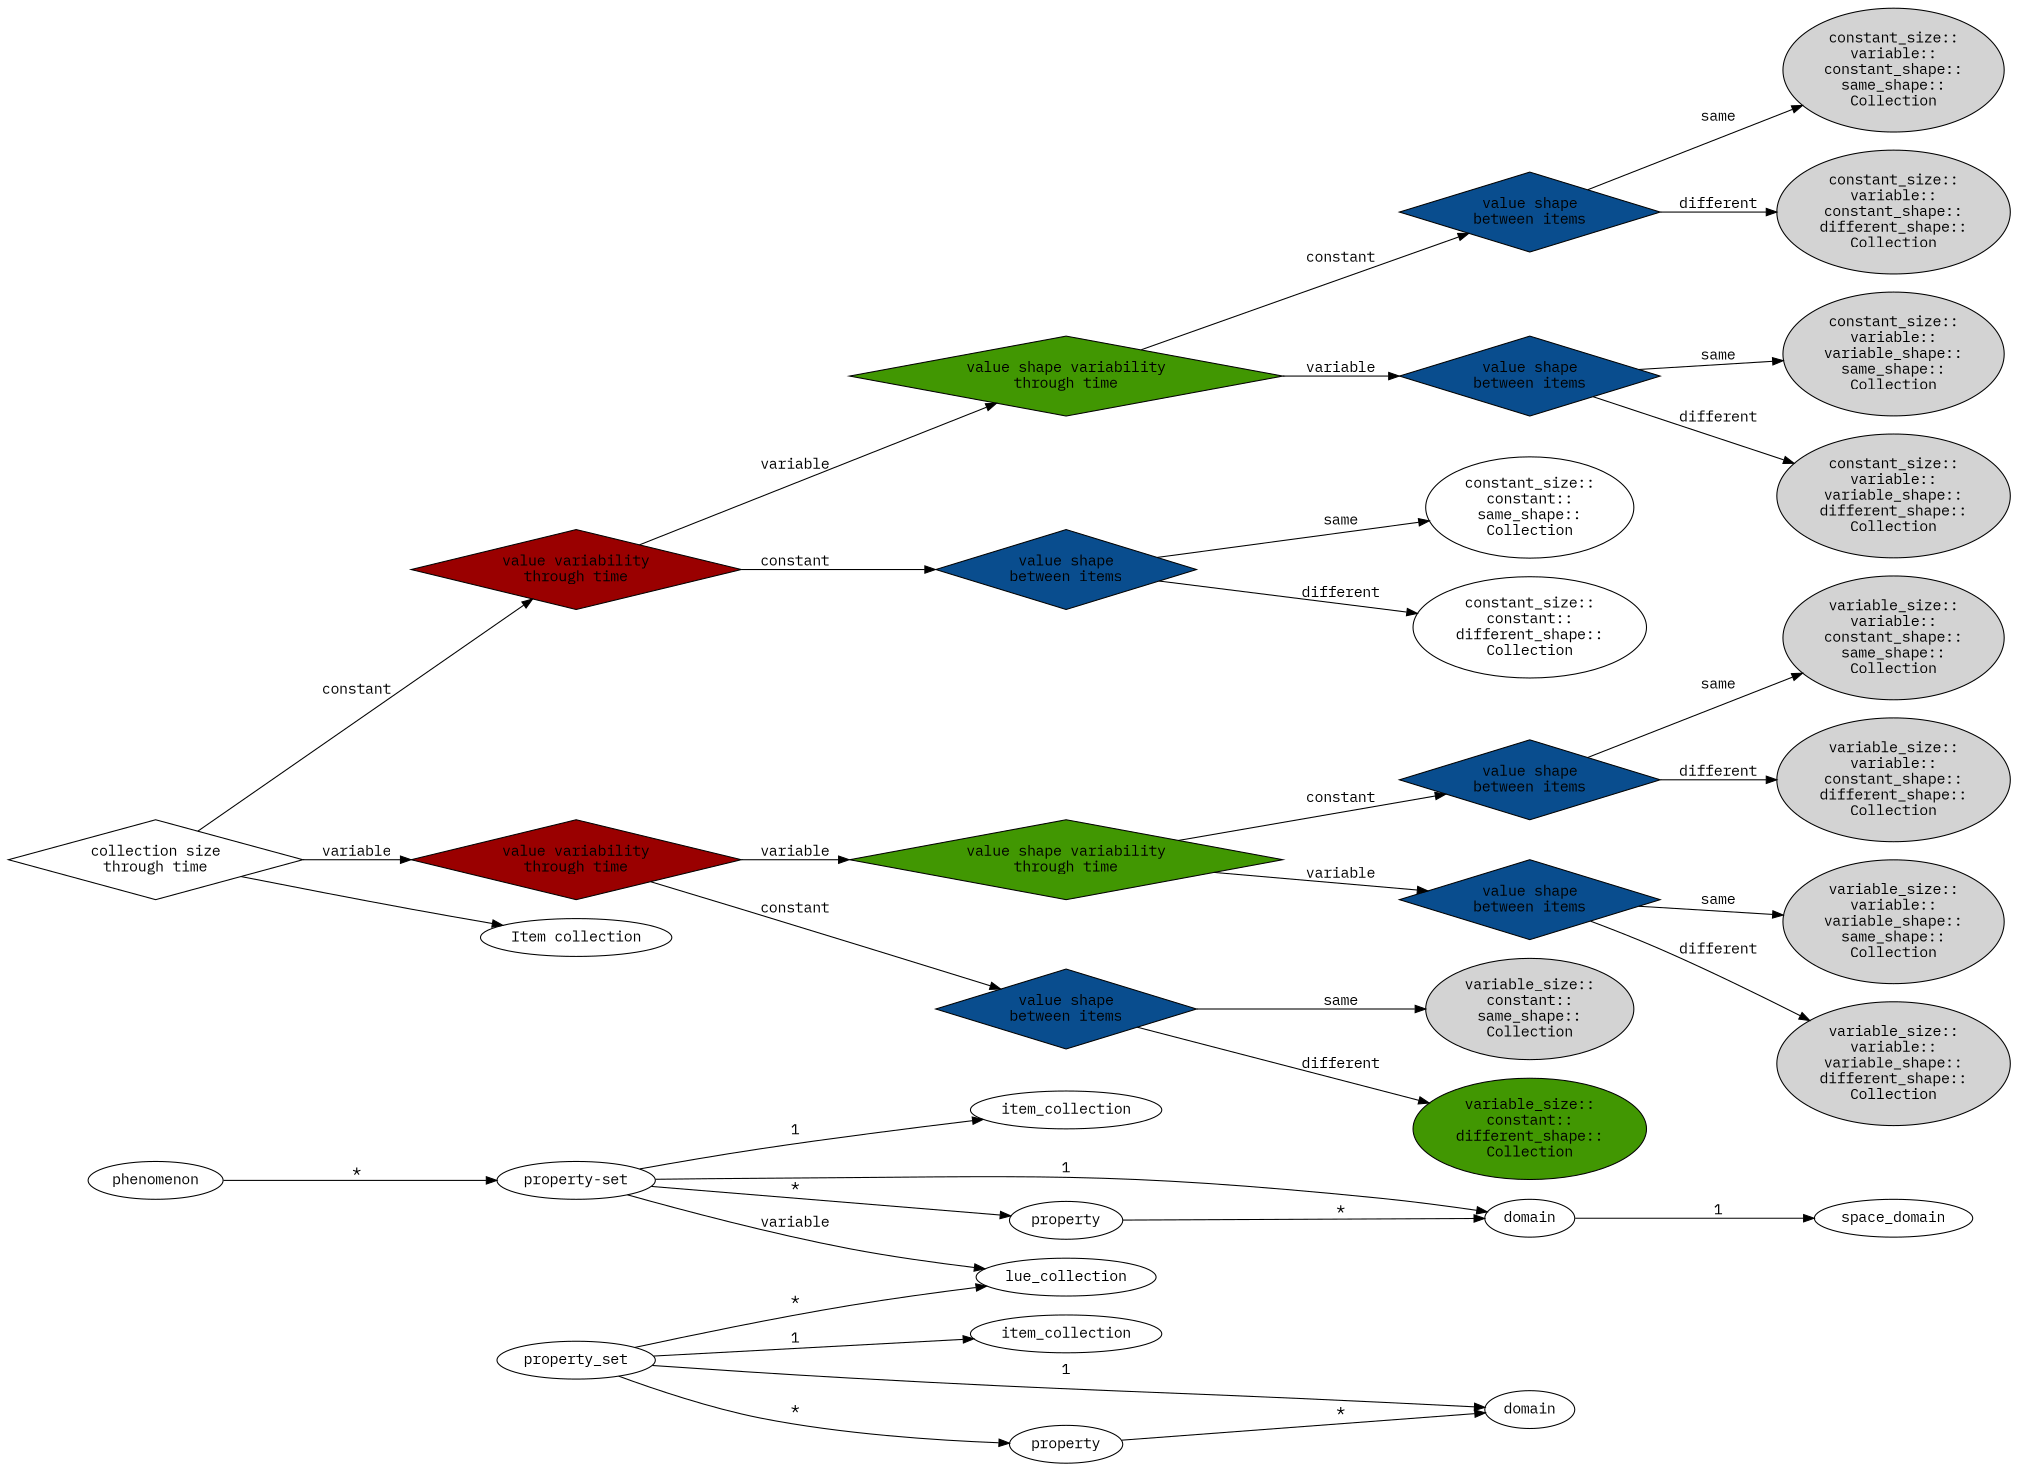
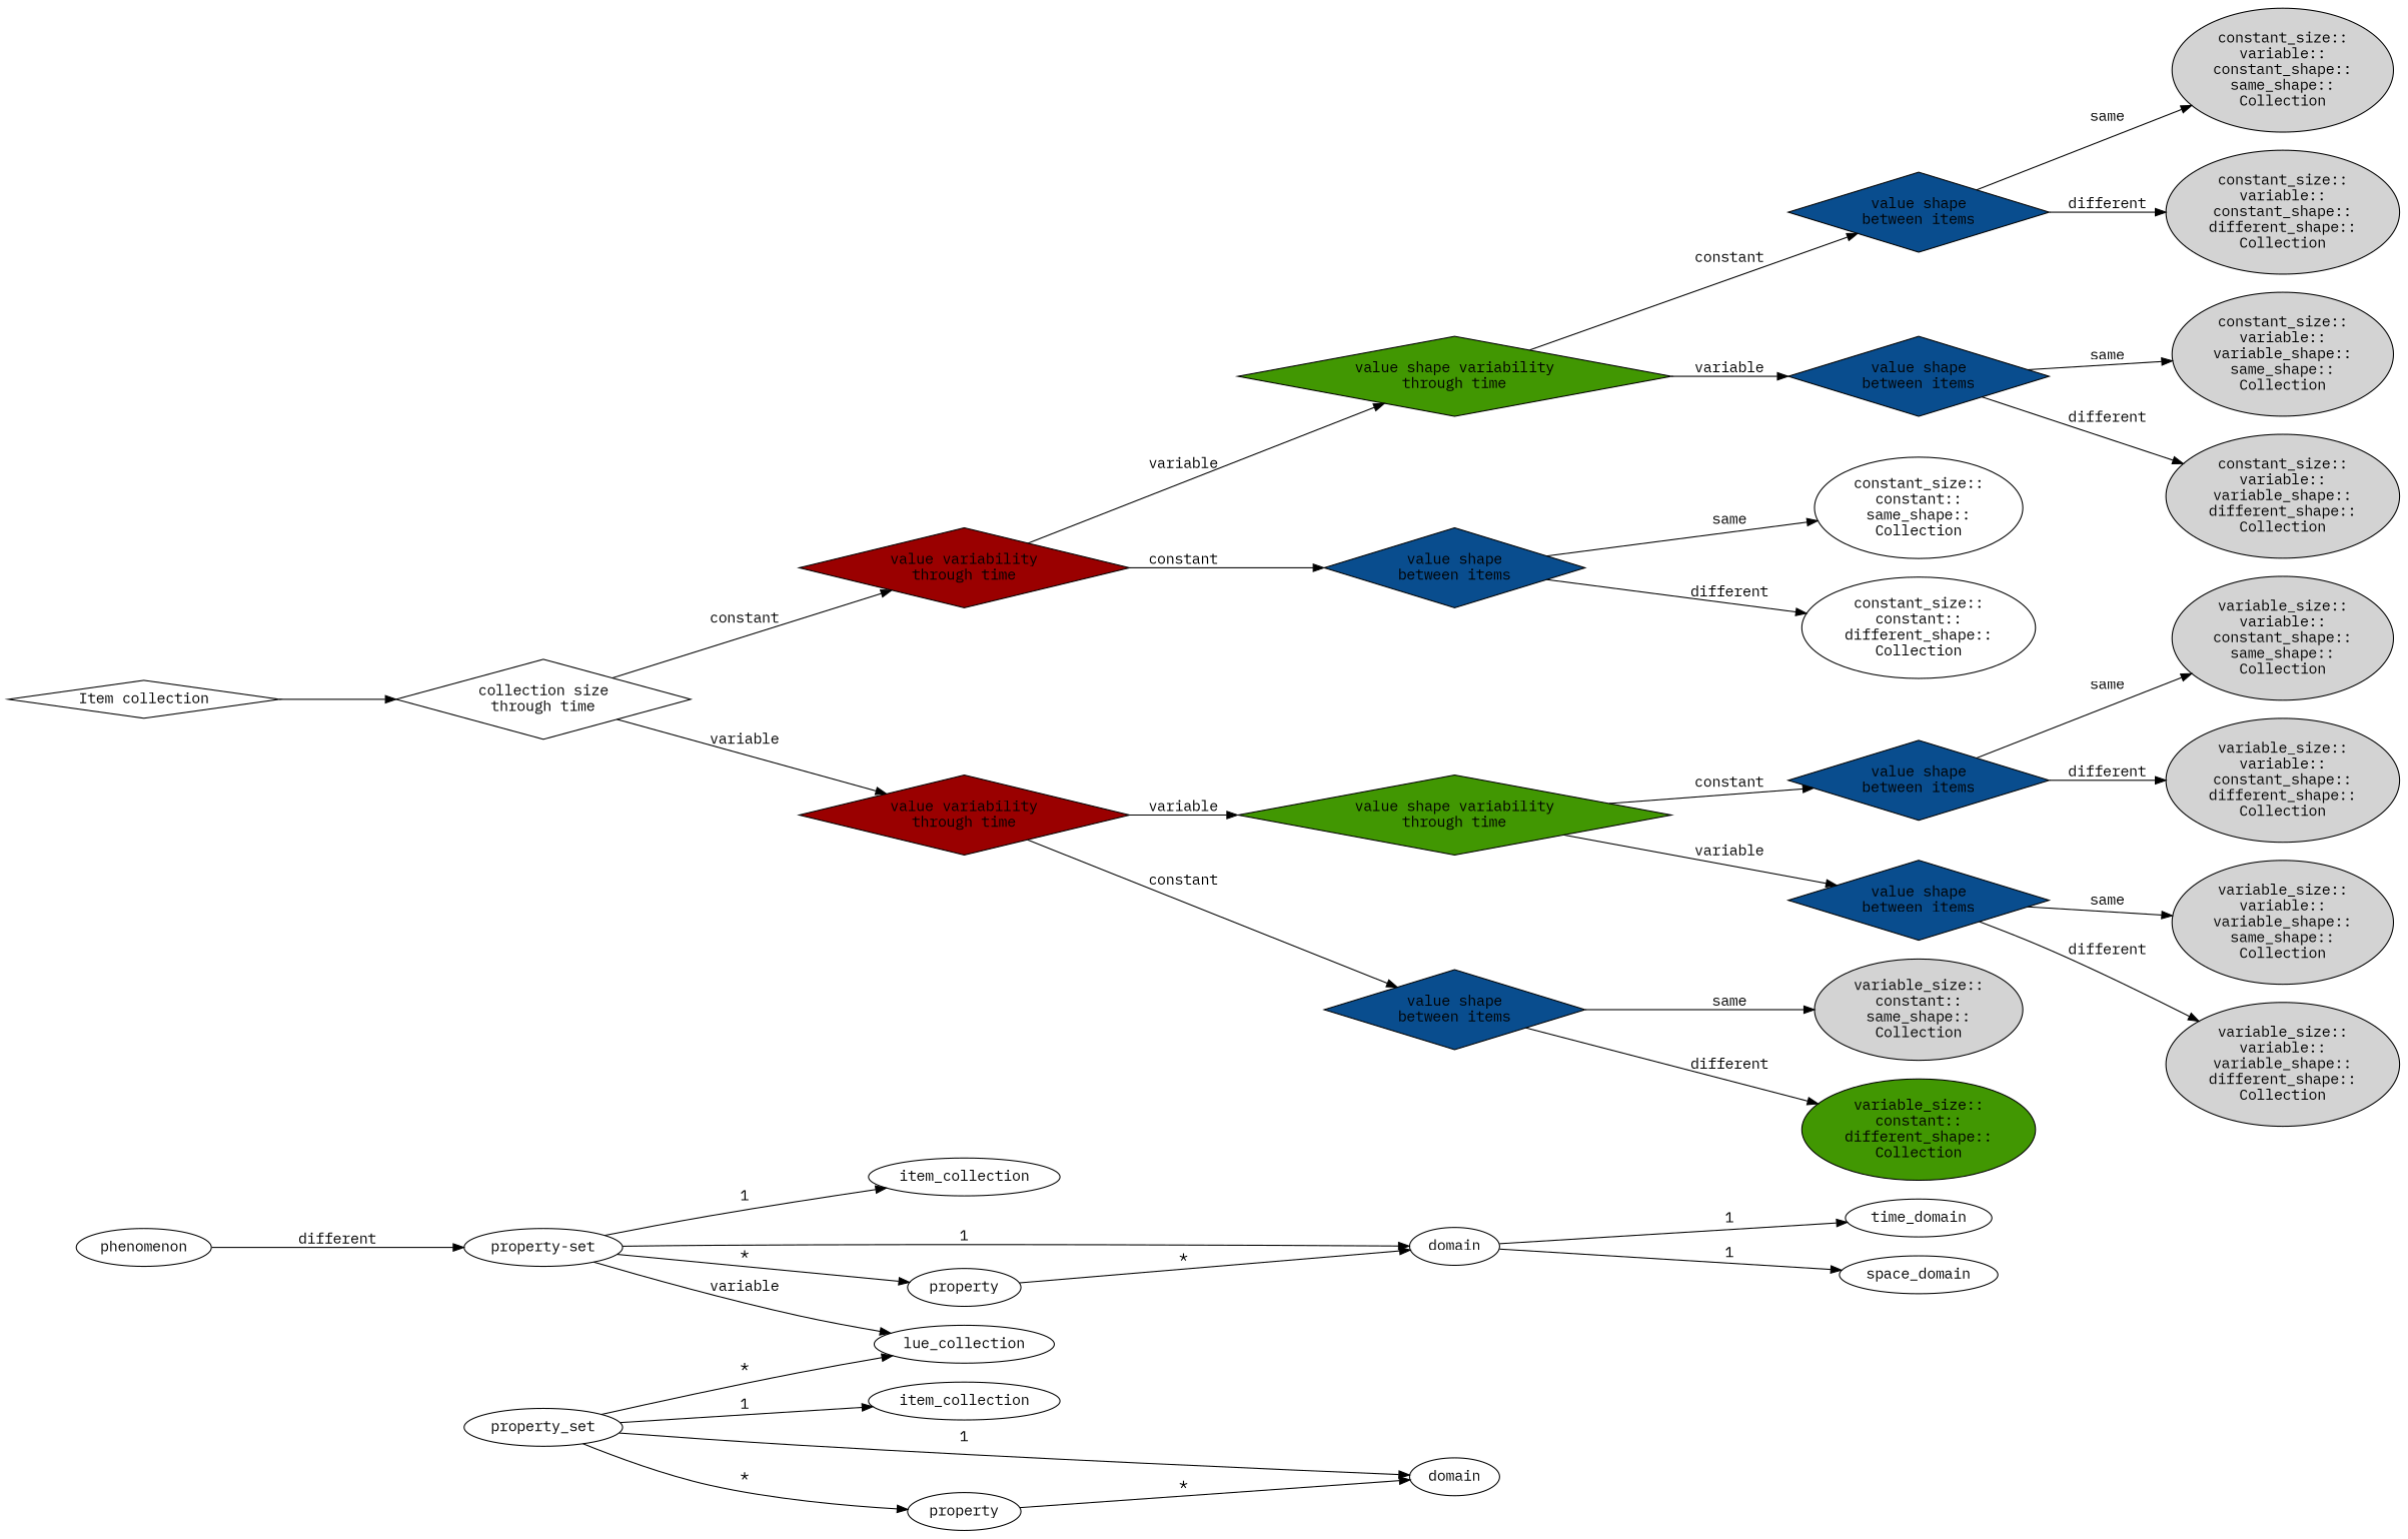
  digraph {
    fontname="IBM Plex Mono"
    rankdir=LR
    node [fontname="IBM Plex Mono" style=filled]
    edge [fontname="IBM Plex Mono"]
    n1 [label=phenomenon style=""]
    n2 [label="property-set" style=""]
    item_collection [style=""]
    domain [style=""]
    property [style=""]
    n6 [label=lue_collection style=""]
+   time_domain [style=""]
    space_domain [style=""]
    n9 [label=property_set style=""]
    n10 [label=item_collection style=""]
    n11 [label=domain style=""]
    n12 [label=property style=""]
    n13 [label="collection size\nthrough time" shape=diamond style=""]
    n14 [fillcolor="#9a0000" label="value variability\nthrough time" shape=diamond]
    n15 [fillcolor="#9a0000" label="value variability\nthrough time" shape=diamond]
    n16 [fillcolor="#419702" label="value shape variability\nthrough time" shape=diamond]
    n17 [fillcolor="#094d8e" label="value shape\nbetween items" shape=diamond]
    n18 [fillcolor="#419702" label="value shape variability\nthrough time" shape=diamond]
    n19 [fillcolor="#094d8e" label="value shape\nbetween items" shape=diamond]
    n20 [fillcolor="#094d8e" label="value shape\nbetween items" shape=diamond]
    n21 [fillcolor="#094d8e" label="value shape\nbetween items" shape=diamond]
    n22 [label="constant_size::\nconstant::\nsame_shape::\nCollection" style=""]
    n23 [label="constant_size::\nconstant::\ndifferent_shape::\nCollection" style=""]
    n24 [fillcolor="#094d8e" label="value shape\nbetween items" shape=diamond]
    n25 [fillcolor="#094d8e" label="value shape\nbetween items" shape=diamond]
    n26 [label="variable_size::\nconstant::\nsame_shape::\nCollection"]
    n27 [fillcolor="#419702" label="variable_size::\nconstant::\ndifferent_shape::\nCollection"]
    n28 [label="constant_size::\nvariable::\nconstant_shape::\nsame_shape::\nCollection"]
    n29 [label="constant_size::\nvariable::\nconstant_shape::\ndifferent_shape::\nCollection"]
    n30 [label="constant_size::\nvariable::\nvariable_shape::\nsame_shape::\nCollection"]
    n31 [label="constant_size::\nvariable::\nvariable_shape::\ndifferent_shape::\nCollection"]
    n32 [label="variable_size::\nvariable::\nconstant_shape::\nsame_shape::\nCollection"]
    n33 [label="variable_size::\nvariable::\nconstant_shape::\ndifferent_shape::\nCollection"]
    n34 [label="variable_size::\nvariable::\nvariable_shape::\nsame_shape::\nCollection"]
    n35 [label="variable_size::\nvariable::\nvariable_shape::\ndifferent_shape::\nCollection"]
-   n36 [label="Item collection" style=""]
-   n1 -> n2 [label="*"]
+   n36 [label="Item collection" shape=diamond style=""]
+   n1 -> n2 [label=different]
    n2 -> item_collection [label=1]
    n2 -> domain [label=1]
    n2 -> property [label="*"]
    n2 -> n6 [label=variable]
+   domain -> time_domain [label=1]
    domain -> space_domain [label=1]
    property -> domain [label="*"]
    n9 -> n6 [label="*"]
    n9 -> n10 [label=1]
    n9 -> n11 [label=1]
    n9 -> n12 [label="*"]
    n12 -> n11 [label="*"]
    n13 -> n14 [label=constant]
    n13 -> n15 [label=variable]
    n14 -> n16 [label=variable]
    n14 -> n17 [label=constant]
    n15 -> n18 [label=variable]
    n15 -> n19 [label=constant]
    n16 -> n20 [label=constant]
    n16 -> n21 [label=variable]
    n17 -> n22 [label=same]
    n17 -> n23 [label=different]
    n18 -> n24 [label=constant]
    n18 -> n25 [label=variable]
    n19 -> n26 [label=same]
    n19 -> n27 [label=different]
    n20 -> n28 [label=same]
    n20 -> n29 [label=different]
    n21 -> n30 [label=same]
    n21 -> n31 [label=different]
    n24 -> n32 [label=same]
    n24 -> n33 [label=different]
    n25 -> n34 [label=same]
    n25 -> n35 [label=different]
-   n13 -> n36
+   n36 -> n13
  }
